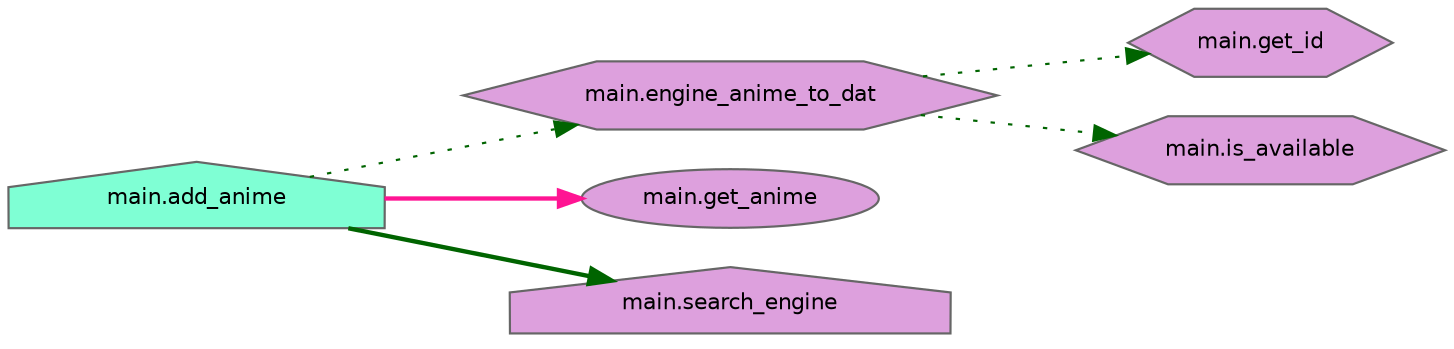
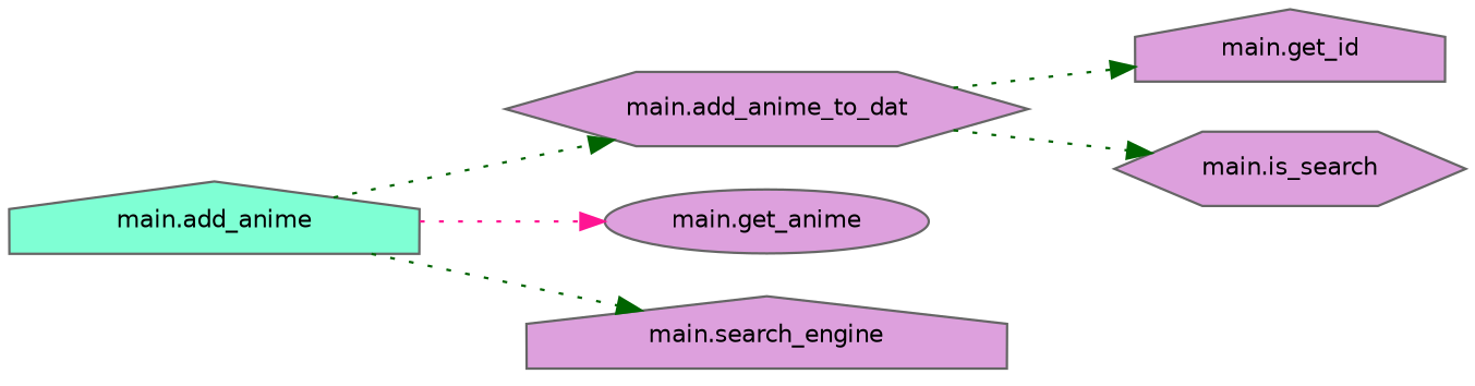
  digraph {
    rankdir=LR
    node [color=grey40 fillcolor=plum fontname=Helvetica fontsize=10 shape=hexagon style=filled]
    edge [color=darkgreen fontname=Helvetica fontsize=10 labelfontname=Helvetica labelfontsize=10 style=dotted]
    n1 [color=gray40 fillcolor=aquamarine fontcolor=black height=0.2 label="main.add_anime" shape=house width=0.4]
-   n2 [height=0.2 label="main.engine_anime_to_dat" width=0.4]
+   n2 [height=0.2 label="main.add_anime_to_dat" width=0.4]
    n3 [height=0.2 label="main.get_anime" shape=ellipse width=0.4]
    n4 [height=0.2 label="main.search_engine" shape=house width=0.4]
-   n5 [height=0.2 label="main.get_id" width=0.4]
-   n6 [height=0.2 label="main.is_available" width=0.4]
+   n5 [height=0.2 label="main.get_id" shape=house width=0.4]
+   n6 [height=0.2 label="main.is_search" width=0.4]
    n1 -> n2
-   n1 -> n3 [color=deeppink style=bold]
-   n1 -> n4 [style=bold]
+   n1 -> n3 [color=deeppink]
+   n1 -> n4
    n2 -> n5
    n2 -> n6
  }
